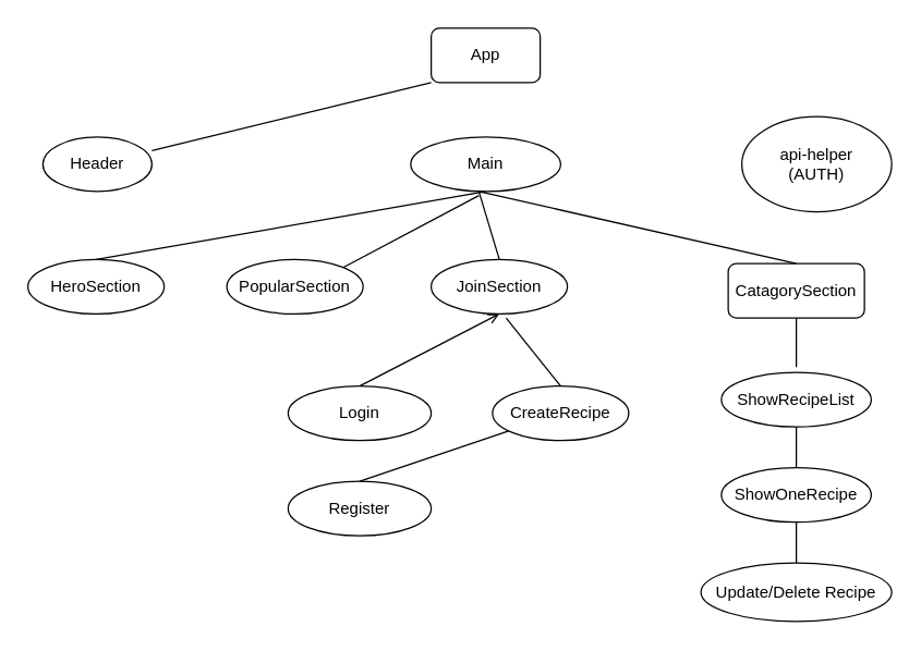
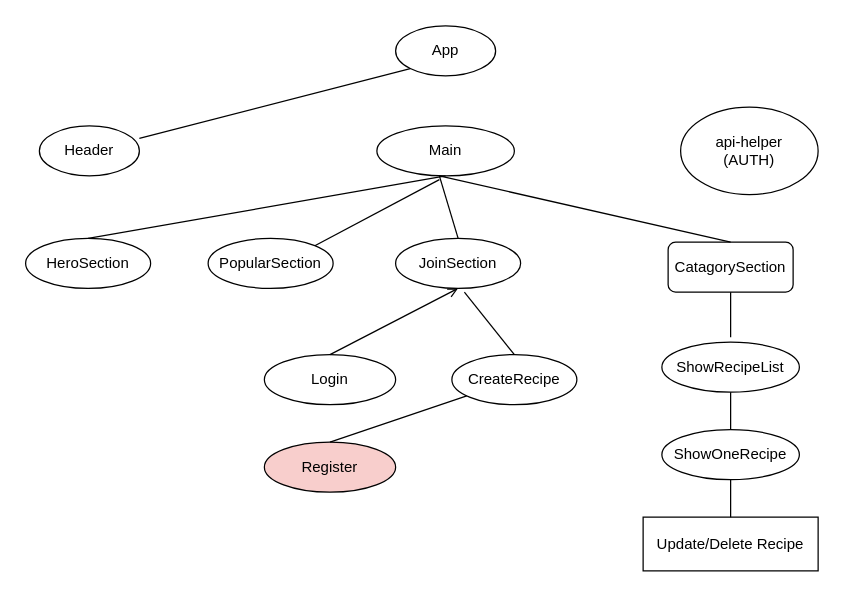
  <mxCell id="0" />
  <mxCell id="1" parent="0" />
- <mxCell id="2" value="App" style="whiteSpace=wrap;html=1;rounded=1;" parent="1" vertex="1"><mxGeometry x="316" y="20" width="80" height="40" as="geometry" /></mxCell>
+ <mxCell id="2" value="App" style="ellipse;whiteSpace=wrap;html=1;" parent="1" vertex="1"><mxGeometry x="316" y="20" width="80" height="40" as="geometry" /></mxCell>
  <mxCell id="3" value="Main" style="ellipse;whiteSpace=wrap;html=1;" parent="1" vertex="1"><mxGeometry x="301" y="100" width="110" height="40" as="geometry" /></mxCell>
  <mxCell id="4" value="Header" style="ellipse;whiteSpace=wrap;html=1;" parent="1" vertex="1"><mxGeometry x="31" y="100" width="80" height="40" as="geometry" /></mxCell>
  <mxCell id="5" value="HeroSection" style="ellipse;whiteSpace=wrap;html=1;" parent="1" vertex="1"><mxGeometry x="20" y="190" width="100" height="40" as="geometry" /></mxCell>
  <mxCell id="6" value="PopularSection" style="ellipse;whiteSpace=wrap;html=1;" parent="1" vertex="1"><mxGeometry x="166" y="190" width="100" height="40" as="geometry" /></mxCell>
  <mxCell id="7" value="api-helper&lt;br&gt;(AUTH)" style="ellipse;whiteSpace=wrap;html=1;" parent="1" vertex="1"><mxGeometry x="544" y="85" width="110" height="70" as="geometry" /></mxCell>
  <mxCell id="8" value="Login" style="ellipse;whiteSpace=wrap;html=1;" parent="1" vertex="1"><mxGeometry x="211" y="283" width="105" height="40" as="geometry" /></mxCell>
- <mxCell id="9" value="Register" style="ellipse;whiteSpace=wrap;html=1;" parent="1" vertex="1"><mxGeometry x="211" y="353" width="105" height="40" as="geometry" /></mxCell>
+ <mxCell id="9" value="Register" style="ellipse;whiteSpace=wrap;html=1;fillColor=#f8cecc;" parent="1" vertex="1"><mxGeometry x="211" y="353" width="105" height="40" as="geometry" /></mxCell>
  <mxCell id="10" value="CreateRecipe" style="ellipse;whiteSpace=wrap;html=1;" parent="1" vertex="1"><mxGeometry x="361" y="283" width="100" height="40" as="geometry" /></mxCell>
- <mxCell id="11" value="Update/Delete Recipe" style="ellipse;whiteSpace=wrap;html=1;" parent="1" vertex="1"><mxGeometry x="514" y="413" width="140" height="43" as="geometry" /></mxCell>
+ <mxCell id="11" value="Update/Delete Recipe" style="whiteSpace=wrap;html=1;rounded=0;" parent="1" vertex="1"><mxGeometry x="514" y="413" width="140" height="43" as="geometry" /></mxCell>
  <mxCell id="12" value="ShowRecipeList" style="ellipse;whiteSpace=wrap;html=1;" parent="1" vertex="1"><mxGeometry x="529" y="273" width="110" height="40" as="geometry" /></mxCell>
  <mxCell id="13" value="CatagorySection" style="whiteSpace=wrap;html=1;rounded=1;" parent="1" vertex="1"><mxGeometry x="534" y="193" width="100" height="40" as="geometry" /></mxCell>
  <mxCell id="14" value="JoinSection" style="ellipse;whiteSpace=wrap;html=1;" parent="1" vertex="1"><mxGeometry x="316" y="190" width="100" height="40" as="geometry" /></mxCell>
  <mxCell id="15" value="ShowOneRecipe" style="ellipse;whiteSpace=wrap;html=1;" parent="1" vertex="1"><mxGeometry x="529" y="343" width="110" height="40" as="geometry" /></mxCell>
  <mxCell id="16" style="edgeStyle=orthogonalEdgeStyle;rounded=0;orthogonalLoop=1;jettySize=auto;html=1;exitX=0.5;exitY=1;exitDx=0;exitDy=0;" parent="1" source="9" target="9" edge="1"><mxGeometry relative="1" as="geometry" /></mxCell>
  <mxCell id="17" value="" style="endArrow=none;html=1;entryX=0;entryY=1;entryDx=0;entryDy=0;" parent="1" target="2" edge="1"><mxGeometry width="50" height="50" relative="1" as="geometry"><mxPoint x="111" y="110" as="sourcePoint" /><mxPoint x="161" y="60" as="targetPoint" /></mxGeometry></mxCell>
  <mxCell id="18" value="" style="endArrow=none;html=1;entryX=0.5;entryY=1;entryDx=0;entryDy=0;exitX=0.5;exitY=0;exitDx=0;exitDy=0;" parent="1" source="5" target="3" edge="1"><mxGeometry width="50" height="50" relative="1" as="geometry"><mxPoint x="91" y="180" as="sourcePoint" /><mxPoint x="401" y="170" as="targetPoint" /></mxGeometry></mxCell>
  <mxCell id="19" value="" style="endArrow=none;html=1;exitX=0.5;exitY=0;exitDx=0;exitDy=0;" parent="1" source="14" edge="1"><mxGeometry width="50" height="50" relative="1" as="geometry"><mxPoint x="351" y="190" as="sourcePoint" /><mxPoint x="351" y="140" as="targetPoint" /></mxGeometry></mxCell>
  <mxCell id="20" value="" style="endArrow=none;html=1;exitX=0.5;exitY=0;exitDx=0;exitDy=0;" parent="1" source="13" edge="1"><mxGeometry width="50" height="50" relative="1" as="geometry"><mxPoint x="491" y="183" as="sourcePoint" /><mxPoint x="351" y="140" as="targetPoint" /></mxGeometry></mxCell>
  <mxCell id="21" value="" style="endArrow=none;html=1;entryX=0.5;entryY=1;entryDx=0;entryDy=0;" parent="1" target="13" edge="1"><mxGeometry width="50" height="50" relative="1" as="geometry"><mxPoint x="584" y="269" as="sourcePoint" /><mxPoint x="514" y="143" as="targetPoint" /></mxGeometry></mxCell>
  <mxCell id="22" value="" style="endArrow=none;html=1;exitX=1;exitY=0;exitDx=0;exitDy=0;" parent="1" source="6" edge="1"><mxGeometry width="50" height="50" relative="1" as="geometry"><mxPoint x="371" y="213" as="sourcePoint" /><mxPoint x="351" y="143" as="targetPoint" /></mxGeometry></mxCell>
  <mxCell id="23" value="" style="endArrow=open;html=1;exitX=0.5;exitY=0;exitDx=0;exitDy=0;entryX=0.5;entryY=1;entryDx=0;entryDy=0;" parent="1" source="8" target="14" edge="1"><mxGeometry width="50" height="50" relative="1" as="geometry"><mxPoint x="371" y="213" as="sourcePoint" /><mxPoint x="421" y="163" as="targetPoint" /></mxGeometry></mxCell>
  <mxCell id="24" value="" style="endArrow=none;html=1;exitX=0.5;exitY=0;exitDx=0;exitDy=0;" parent="1" source="9" target="10" edge="1"><mxGeometry width="50" height="50" relative="1" as="geometry"><mxPoint x="273.5" y="293" as="sourcePoint" /><mxPoint x="376" y="240" as="targetPoint" /></mxGeometry></mxCell>
  <mxCell id="25" value="" style="endArrow=none;html=1;exitX=0.5;exitY=0;exitDx=0;exitDy=0;" parent="1" source="10" edge="1"><mxGeometry width="50" height="50" relative="1" as="geometry"><mxPoint x="371" y="213" as="sourcePoint" /><mxPoint x="371" y="233" as="targetPoint" /></mxGeometry></mxCell>
  <mxCell id="26" value="" style="endArrow=none;html=1;entryX=0.5;entryY=1;entryDx=0;entryDy=0;exitX=0.5;exitY=0;exitDx=0;exitDy=0;" parent="1" source="15" target="12" edge="1"><mxGeometry width="50" height="50" relative="1" as="geometry"><mxPoint x="579" y="336" as="sourcePoint" /><mxPoint x="399" y="216" as="targetPoint" /></mxGeometry></mxCell>
  <mxCell id="27" value="" style="endArrow=none;html=1;exitX=0.5;exitY=0;exitDx=0;exitDy=0;entryX=0.5;entryY=1;entryDx=0;entryDy=0;" parent="1" source="11" target="15" edge="1"><mxGeometry width="50" height="50" relative="1" as="geometry"><mxPoint x="349" y="266" as="sourcePoint" /><mxPoint x="399" y="216" as="targetPoint" /></mxGeometry></mxCell>
